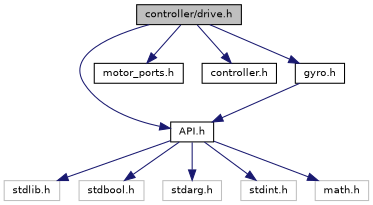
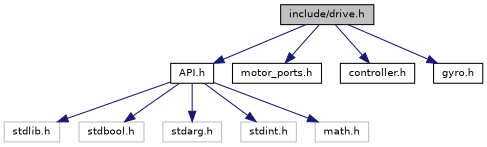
  digraph {
    node [color=black fillcolor=white fontname=Helvetica fontsize=10 shape=record style=filled]
    edge [color=midnightblue fontname=Helvetica fontsize=10 labelfontname=Helvetica labelfontsize=10 style=solid]
-   n1 [fillcolor=grey75 fontcolor=black height=0.2 label="controller/drive.h" width=0.4]
+   n1 [fillcolor=grey75 fontcolor=black height=0.2 label="include/drive.h" width=0.4]
    n2 [height=0.2 label="API.h" width=0.4]
    n3 [height=0.2 label="motor_ports.h" width=0.4]
    n4 [height=0.2 label="controller.h" width=0.4]
    n5 [height=0.2 label="gyro.h" width=0.4]
    n6 [color=grey75 height=0.2 label="stdlib.h" width=0.4]
    n7 [color=grey75 height=0.2 label="stdbool.h" width=0.4]
    n8 [color=grey75 height=0.2 label="stdarg.h" width=0.4]
    n9 [color=grey75 height=0.2 label="stdint.h" width=0.4]
    n10 [color=grey75 height=0.2 label="math.h" width=0.4]
    n1 -> n2
    n1 -> n3
    n1 -> n4
    n1 -> n5
    n2 -> n6
    n2 -> n7
    n2 -> n8
    n2 -> n9
    n2 -> n10
-   n5 -> n2
  }
